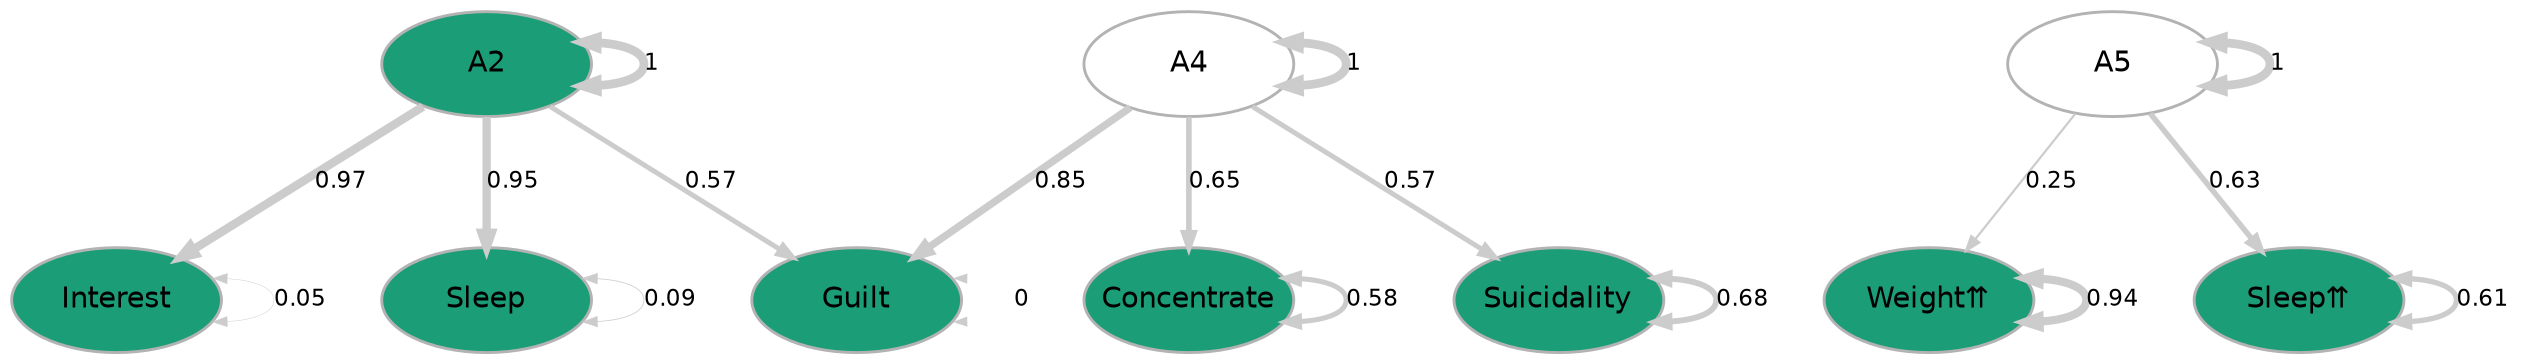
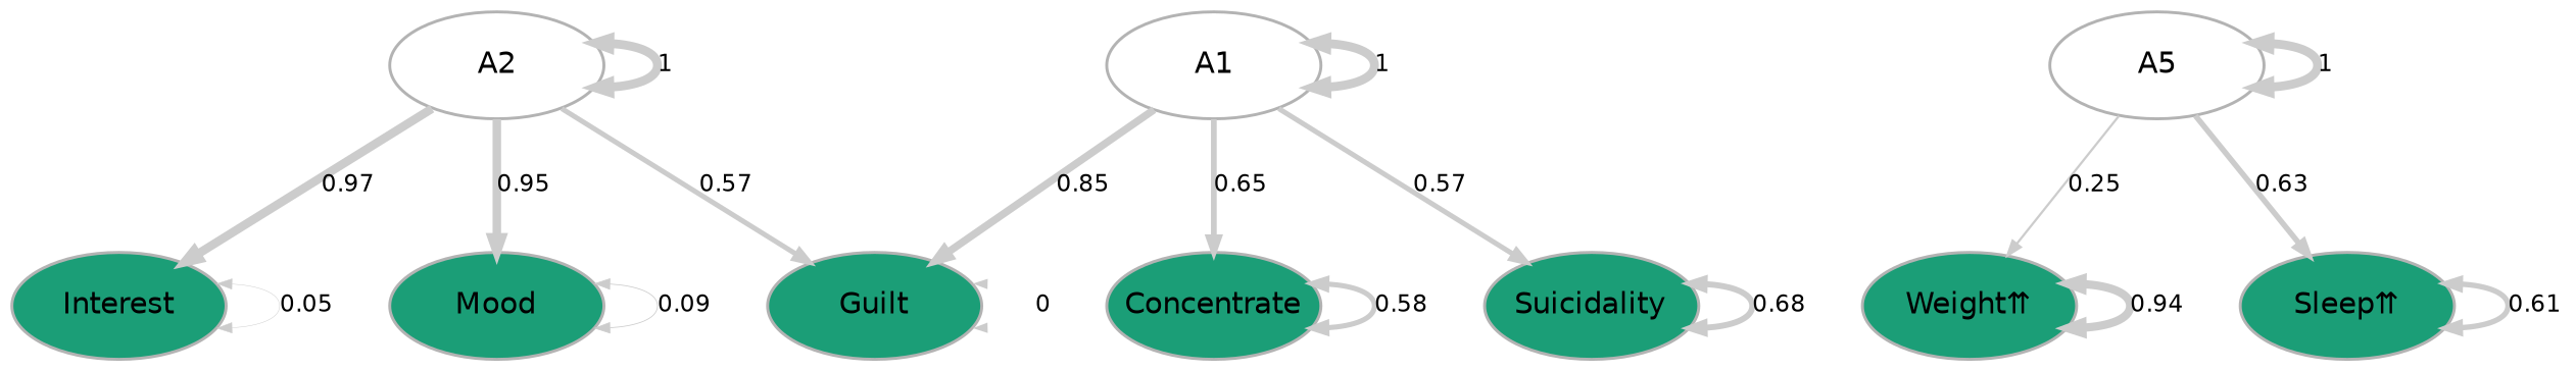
  digraph {
    bgcolor=white
    rankdir=TB
    node [color=gray70 fillcolor="#1b9e77" fixedsize=true fontcolor=black fontname=Helvetica fontsize=10 shape=oval style=filled]
    edge [arrowsize=0.5 color=gray80 dir=both fontname=Helvetica fontsize=8 penwidth=3]
-   n1 [fillcolor=white label=A4 width=1]
+   n1 [fillcolor=white label=A1 width=1]
    n2 [label=Guilt width=1]
    n3 [label=Concentrate width=1]
    n4 [label=Suicidality width=1]
-   n5 [label=A2 width=1]
-   n6 [label=Sleep width=1]
+   n5 [fillcolor=white label=A2 width=1]
+   n6 [label=Mood width=1]
    n7 [label=Interest width=1]
    n8 [fillcolor=white label=A5 width=1]
    n9 [label="Weight⇈" width=1]
    n10 [label="Sleep⇈" width=1]
    n1 -> n1 [label=1]
    n1 -> n2 [dir=forward label=0.85 penwidth=2.53563788781856]
    n1 -> n3 [dir=forward label=0.65 penwidth=1.94503644397938]
    n1 -> n4 [dir=forward label=0.57 penwidth=1.70985358573493]
    n2 -> n2 [label=0 penwidth=0.00300061899314795]
    n3 -> n3 [label=0.58 penwidth=1.7389153079133]
    n4 -> n4 [label=0.68 penwidth=2.02547028350552]
    n5 -> n2 [dir=forward label=0.57 penwidth=1.70535947365613]
    n5 -> n5 [label=1]
    n5 -> n6 [dir=forward label=0.95 penwidth=2.86079578445163]
    n5 -> n7 [dir=forward label=0.97 penwidth=2.92084894954738]
    n6 -> n6 [label=0.09 penwidth=0.271950819115332]
    n7 -> n7 [label=0.05 penwidth=0.156214887022649]
    n8 -> n8 [label=1]
    n8 -> n9 [dir=forward label=0.25 penwidth=0.763877789421455]
    n8 -> n10 [dir=forward label=0.63 penwidth=1.87828603424745]
    n9 -> n9 [label=0.94 penwidth=2.8055051549425]
    n10 -> n10 [label=0.61 penwidth=1.82397358176609]
  }
